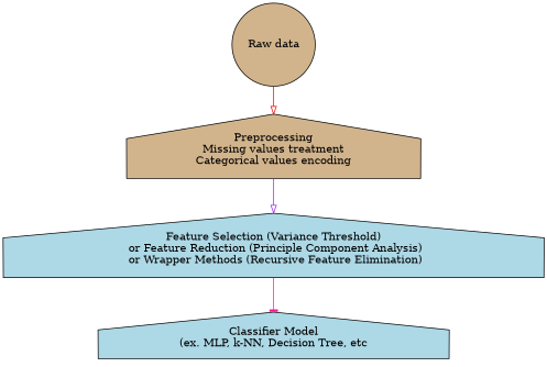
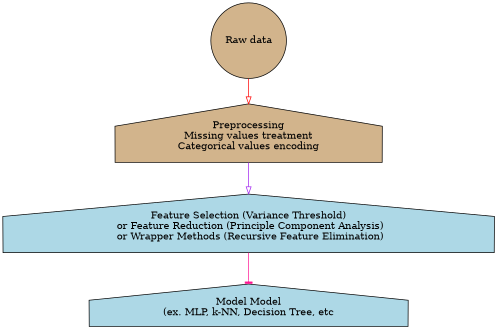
  digraph {
    splines=ortho
    fontname="DejaVu Serif"
    node [style=filled fillcolor=tan shape=house fontname="DejaVu Serif"]
    edge [arrowhead=onormal fontname="DejaVu Serif"]
    n1 [label="Raw data" shape=circle]
    n2 [label="Preprocessing\nMissing values treatment\nCategorical values encoding"]
    n3 [label="Feature Selection (Variance Threshold)\n or Feature Reduction (Principle Component Analysis)\n or Wrapper Methods (Recursive Feature Elimination)" fillcolor=lightblue]
-   n4 [label="Classifier Model\n(ex. MLP, k-NN, Decision Tree, etc" fillcolor=lightblue]
+   n4 [label="Model Model\n(ex. MLP, k-NN, Decision Tree, etc" fillcolor=lightblue]
    n1 -> n2 [color=red]
    n2 -> n3 [color=purple]
    n3 -> n4 [color=deeppink arrowhead=tee]
  }
